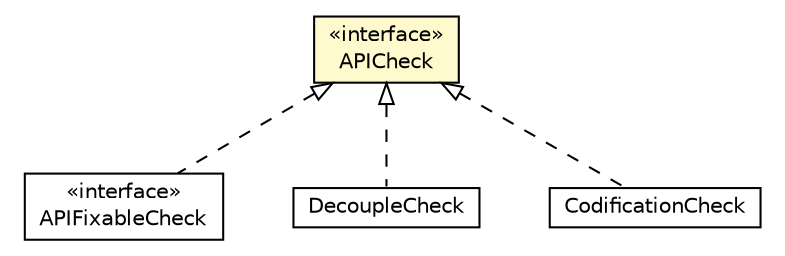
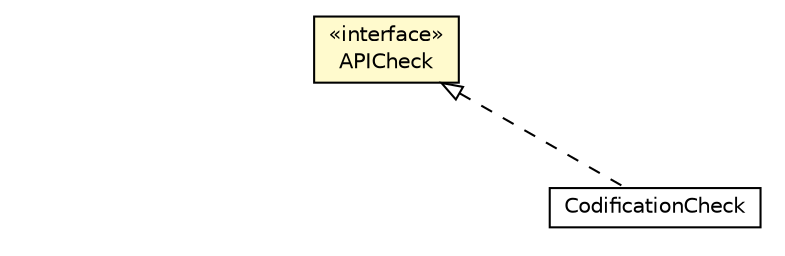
  digraph {
    nodesep=0.25
    ranksep=0.5
    node [fontcolor=black fontname=Helvetica fontsize=10.0 shape=plaintext]
    edge [arrowtail=empty dir=back fontname=Helvetica fontsize=10 headport=p labelfontname=Helvetica labelfontsize=10 style=dashed tailport=p]
-   n1 [label=<<table title="org.universAAL.support.directives.api.APIFixableCheck" border="0" cellborder="1" cellspacing="0" cellpadding="2" port="p" href="./APIFixableCheck.html"> 		<tr><td><table border="0" cellspacing="0" cellpadding="1"> <tr><td align="center" balign="center"> &#171;interface&#187; </td></tr> <tr><td align="center" balign="center"> APIFixableCheck </td></tr> 		</table></td></tr> 		</table>>]
    n2 [label=<<table title="org.universAAL.support.directives.api.APICheck" border="0" cellborder="1" cellspacing="0" cellpadding="2" port="p" bgcolor="lemonChiffon" href="./APICheck.html"> 		<tr><td><table border="0" cellspacing="0" cellpadding="1"> <tr><td align="center" balign="center"> &#171;interface&#187; </td></tr> <tr><td align="center" balign="center"> APICheck </td></tr> 		</table></td></tr> 		</table>>]
-   n3 [label=<<table title="org.universAAL.support.directives.checks.DecoupleCheck" border="0" cellborder="1" cellspacing="0" cellpadding="2" port="p" href="../checks/DecoupleCheck.html"> 		<tr><td><table border="0" cellspacing="0" cellpadding="1"> <tr><td align="center" balign="center"> DecoupleCheck </td></tr> 		</table></td></tr> 		</table>>]
    n4 [label=<<table title="org.universAAL.support.directives.checks.CodificationCheck" border="0" cellborder="1" cellspacing="0" cellpadding="2" port="p" href="../checks/CodificationCheck.html"> 		<tr><td><table border="0" cellspacing="0" cellpadding="1"> <tr><td align="center" balign="center"> CodificationCheck </td></tr> 		</table></td></tr> 		</table>>]
-   n2 -> n1
-   n2 -> n3
    n2 -> n4
  }
